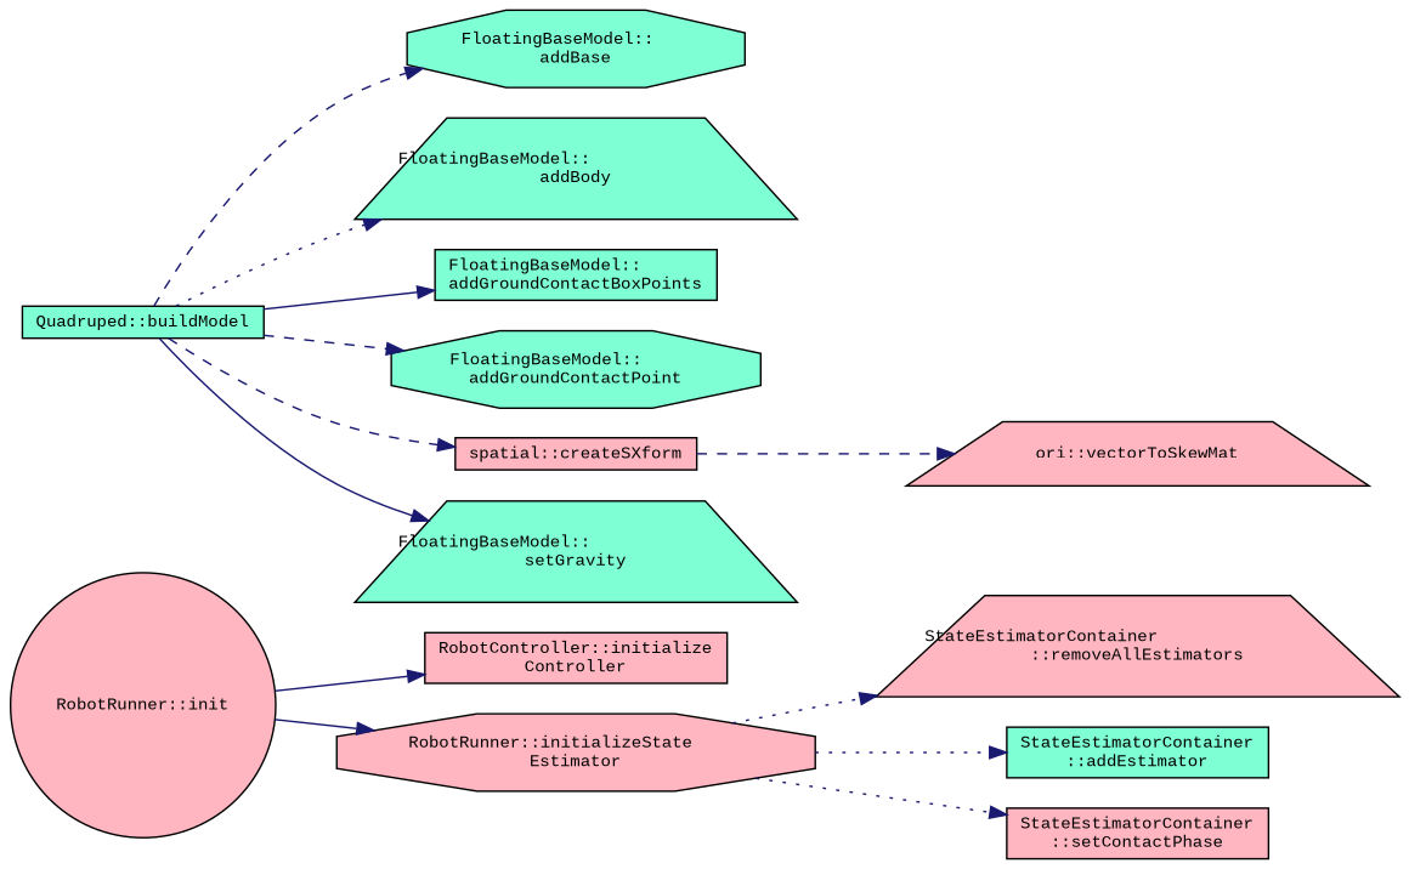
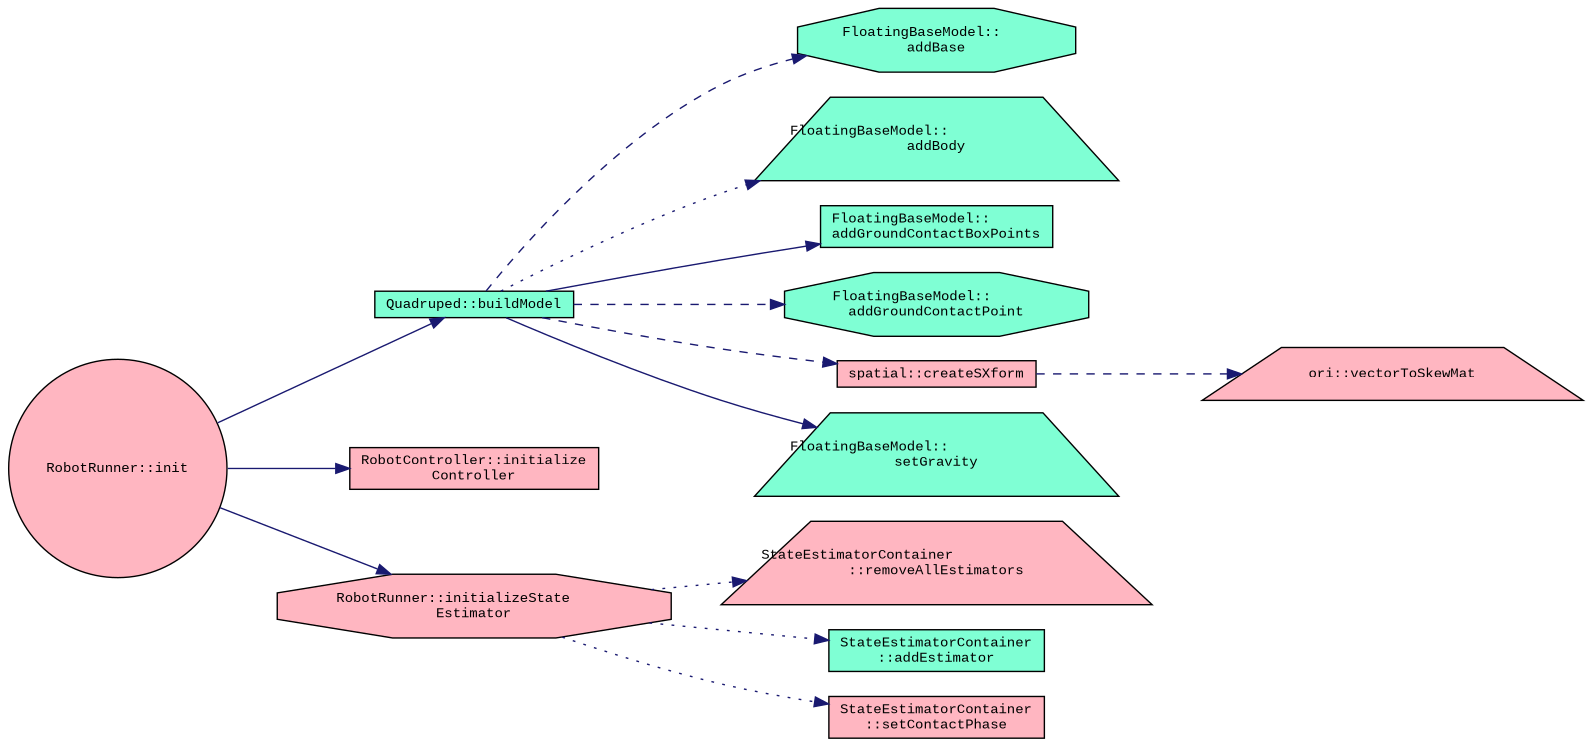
  digraph {
    fontname="Liberation Mono"
    rankdir=LR
    node [color=black fillcolor=lightpink fontname="Liberation Mono" fontsize=10 shape=box style=filled]
    edge [color=midnightblue fontname="Liberation Mono" fontsize=10 labelfontname=FreeSans labelfontsize=10 style=solid]
    n1 [fontcolor=black height=0.2 label="RobotRunner::init" shape=circle width=0.4]
    n2 [fillcolor=aquamarine height=0.2 label="Quadruped::buildModel" width=0.4]
    n3 [height=0.2 label="RobotController::initialize\lController" width=0.4]
    n4 [height=0.2 label="RobotRunner::initializeState\lEstimator" shape=octagon width=0.4]
    n5 [fillcolor=aquamarine height=0.2 label="FloatingBaseModel::\laddBase" shape=octagon width=0.4]
    n6 [fillcolor=aquamarine height=0.2 label="FloatingBaseModel::\laddBody" shape=trapezium width=0.4]
    n7 [fillcolor=aquamarine height=0.2 label="FloatingBaseModel::\laddGroundContactBoxPoints" width=0.4]
    n8 [fillcolor=aquamarine height=0.2 label="FloatingBaseModel::\laddGroundContactPoint" shape=octagon width=0.4]
    n9 [height=0.2 label="spatial::createSXform" width=0.4]
    n10 [fillcolor=aquamarine height=0.2 label="FloatingBaseModel::\lsetGravity" shape=trapezium width=0.4]
    n11 [height=0.2 label="StateEstimatorContainer\l::removeAllEstimators" shape=trapezium width=0.4]
    n12 [fillcolor=aquamarine height=0.2 label="StateEstimatorContainer\l::addEstimator" width=0.4]
    n13 [height=0.2 label="StateEstimatorContainer\l::setContactPhase" width=0.4]
    n14 [height=0.2 label="ori::vectorToSkewMat" shape=trapezium width=0.4]
+   n1 -> n2
    n1 -> n3
    n1 -> n4
    n2 -> n5 [style=dashed]
    n2 -> n6 [style=dotted]
    n2 -> n7
    n2 -> n8 [style=dashed]
    n2 -> n9 [style=dashed]
    n2 -> n10
    n4 -> n11 [style=dotted]
    n4 -> n12 [style=dotted]
    n4 -> n13 [style=dotted]
    n9 -> n14 [style=dashed]
  }
